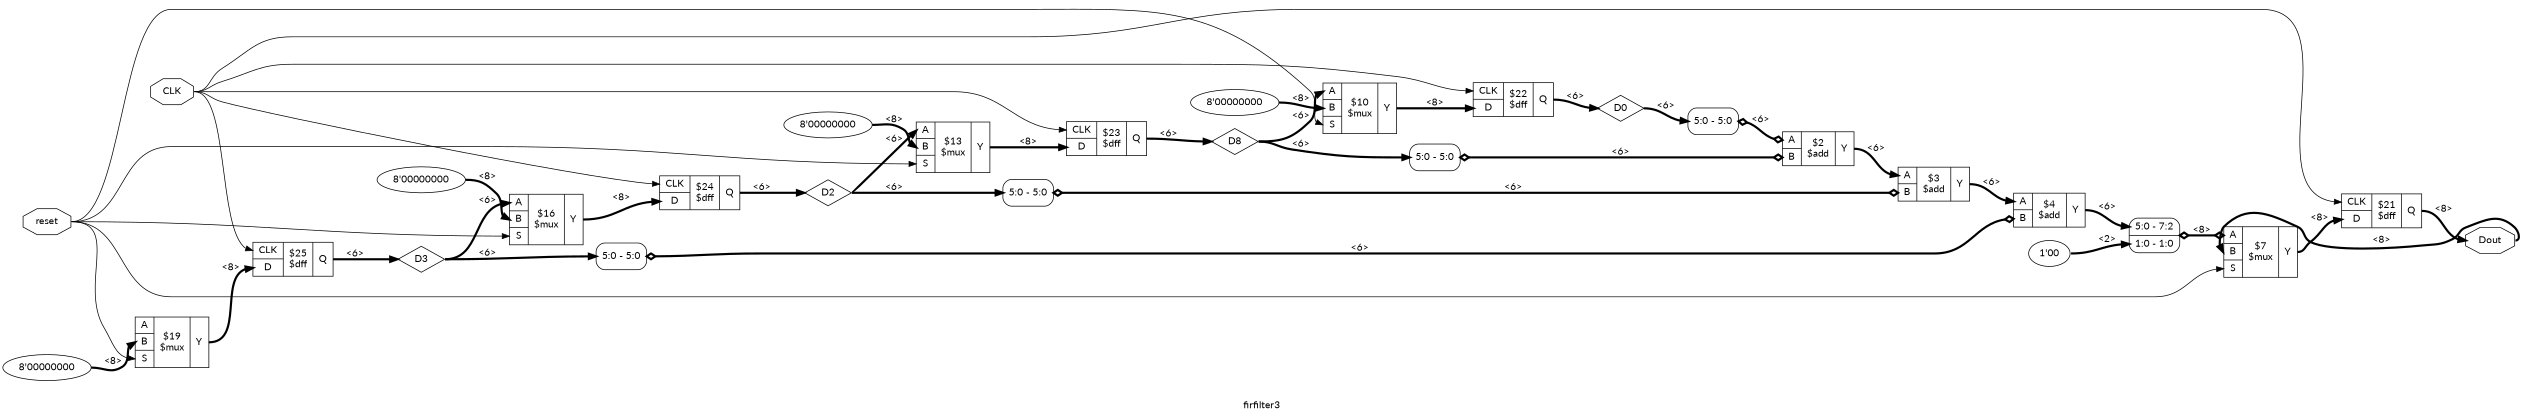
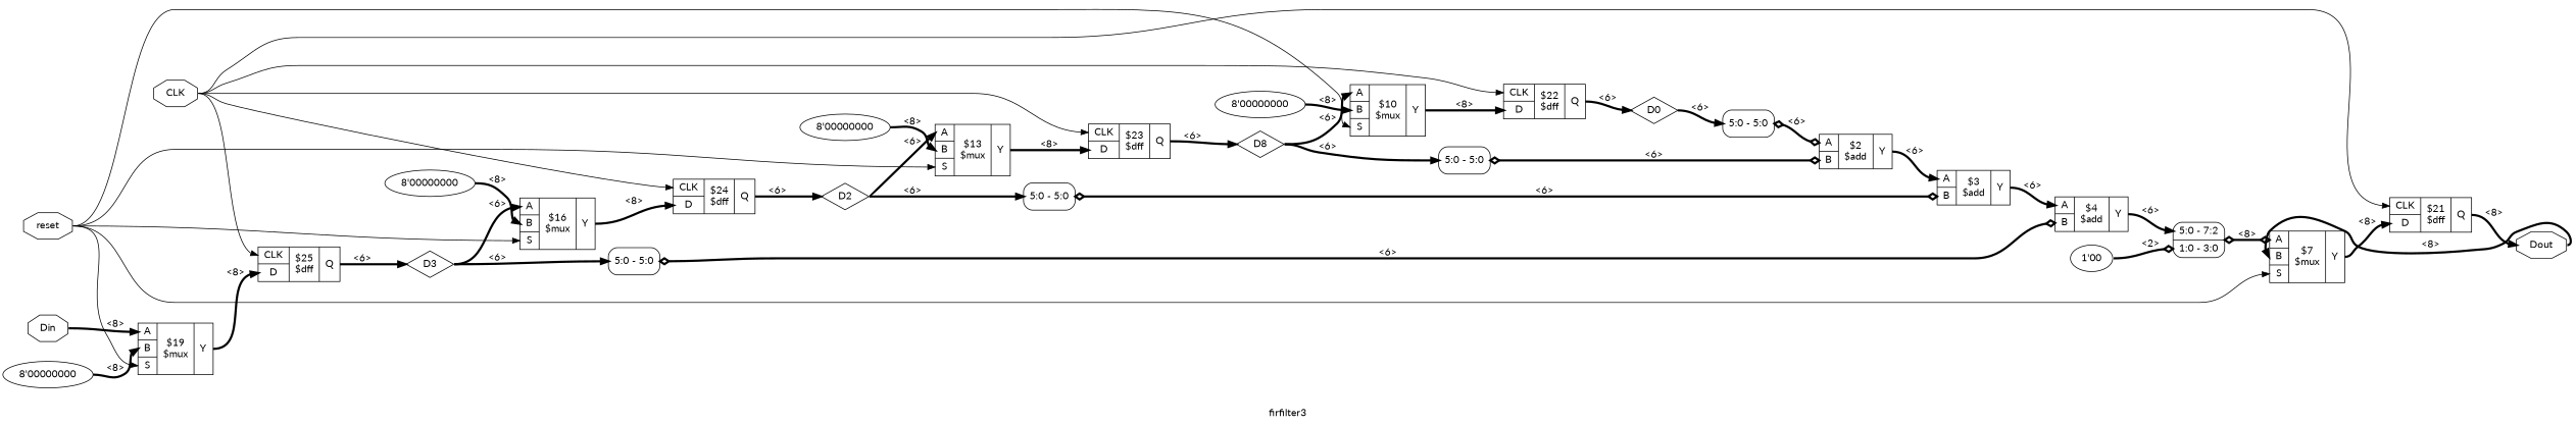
  digraph {
    fontname=Lato
    label=firfilter3
    rankdir=LR
    remincross=true
    node [fontname=Lato shape=record]
    edge [color=black fontname=Lato headport="p24:w" style="setlinewidth(3)" tailport=e]
    n1 [color=black fontcolor=black label=D3 shape=diamond]
    n2 [label="{{<p24> A|<p25> B|<p26> S}|$16\n$mux|{<p27> Y}}"]
    n3 [label="<s0> 5:0 - 5:0 " style=rounded]
    n4 [label="{{<p17> CLK|<p18> D}|$24\n$dff|{<p19> Q}}"]
    n5 [label="{{<p24> A|<p25> B}|$4\n$add|{<p27> Y}}"]
    n6 [color=black fontcolor=black label=D2 shape=diamond]
    n7 [label="{{<p24> A|<p25> B|<p26> S}|$13\n$mux|{<p27> Y}}"]
    n8 [label="<s0> 5:0 - 5:0 " style=rounded]
    n9 [label="{{<p17> CLK|<p18> D}|$23\n$dff|{<p19> Q}}"]
    n10 [label="{{<p24> A|<p25> B}|$3\n$add|{<p27> Y}}"]
    n11 [color=black fontcolor=black label=D8 shape=diamond]
    n12 [label="{{<p24> A|<p25> B|<p26> S}|$10\n$mux|{<p27> Y}}"]
    n13 [label="<s0> 5:0 - 5:0 " style=rounded]
    n14 [label="{{<p17> CLK|<p18> D}|$22\n$dff|{<p19> Q}}"]
    n15 [label="{{<p24> A|<p25> B}|$2\n$add|{<p27> Y}}"]
    n16 [color=black fontcolor=black label=D0 shape=diamond]
    n17 [label="<s0> 5:0 - 5:0 " style=rounded]
    n18 [color=black fontcolor=black label=Dout shape=octagon]
    n19 [label="{{<p24> A|<p25> B|<p26> S}|$7\n$mux|{<p27> Y}}"]
    n20 [label="{{<p17> CLK|<p18> D}|$21\n$dff|{<p19> Q}}"]
+   n21 [color=black fontcolor=black label=Din shape=octagon]
    n22 [label="{{<p24> A|<p25> B|<p26> S}|$19\n$mux|{<p27> Y}}"]
    n23 [label="{{<p17> CLK|<p18> D}|$25\n$dff|{<p19> Q}}"]
    n24 [color=black fontcolor=black label=reset shape=octagon]
    n25 [color=black fontcolor=black label=CLK shape=octagon]
    n26 [label="8'00000000" shape=""]
    n27 [label="8'00000000" shape=""]
    n28 [label="8'00000000" shape=""]
    n29 [label="8'00000000" shape=""]
    n30 [label="1'00" shape=""]
-   n31 [label="<s1> 5:0 - 7:2 |<s0> 1:0 - 1:0 " style=rounded]
+   n31 [label="<s1> 5:0 - 7:2 |<s0> 1:0 - 3:0 " style=rounded]
    n1 -> n2 [label="<6>"]
    n1 -> n3 [headport="s0:w" label="<6>"]
    n2 -> n4 [headport="p18:w" label="<8>" tailport="p27:e"]
    n3 -> n5 [arrowhead=odiamond arrowtail=odiamond dir=both headport="p25:w" label="<6>"]
    n4 -> n6 [headport=w label="<6>" tailport="p19:e"]
    n5 -> n31 [headport="s1:w" label="<6>" tailport="p27:e"]
    n6 -> n7 [label="<6>"]
    n6 -> n8 [headport="s0:w" label="<6>"]
    n7 -> n9 [headport="p18:w" label="<8>" tailport="p27:e"]
    n8 -> n10 [arrowhead=odiamond arrowtail=odiamond dir=both headport="p25:w" label="<6>"]
    n9 -> n11 [headport=w label="<6>" tailport="p19:e"]
    n10 -> n5 [label="<6>" tailport="p27:e"]
    n11 -> n12 [label="<6>"]
    n11 -> n13 [headport="s0:w" label="<6>"]
    n12 -> n14 [headport="p18:w" label="<8>" tailport="p27:e"]
    n13 -> n15 [arrowhead=odiamond arrowtail=odiamond dir=both headport="p25:w" label="<6>"]
    n14 -> n16 [headport=w label="<6>" tailport="p19:e"]
    n15 -> n10 [label="<6>" tailport="p27:e"]
    n16 -> n17 [headport="s0:w" label="<6>"]
    n17 -> n15 [arrowhead=odiamond arrowtail=odiamond dir=both label="<6>"]
    n18 -> n19 [headport="p25:w" label="<8>"]
    n19 -> n20 [headport="p18:w" label="<8>" tailport="p27:e"]
    n20 -> n18 [headport=w label="<8>" tailport="p19:e"]
+   n21 -> n22 [label="<8>"]
    n22 -> n23 [headport="p18:w" label="<8>" tailport="p27:e"]
    n23 -> n1 [headport=w label="<6>" tailport="p19:e"]
    n24 -> n2 [headport="p26:w" style=""]
    n24 -> n7 [headport="p26:w" style=""]
    n24 -> n12 [headport="p26:w" style=""]
    n24 -> n19 [headport="p26:w" style=""]
    n24 -> n22 [headport="p26:w" style=""]
    n25 -> n4 [headport="p17:w" style=""]
    n25 -> n9 [headport="p17:w" style=""]
    n25 -> n14 [headport="p17:w" style=""]
    n25 -> n20 [headport="p17:w" style=""]
    n25 -> n23 [headport="p17:w" style=""]
    n26 -> n22 [headport="p25:w" label="<8>"]
    n27 -> n2 [headport="p25:w" label="<8>"]
    n28 -> n7 [headport="p25:w" label="<8>"]
    n29 -> n12 [headport="p25:w" label="<8>"]
-   n30 -> n31 [headport="s0:w" label="<2>"]
+   n30 -> n31 [headport="s0:w" label="<2>" arrowhead=odiamond]
    n31 -> n19 [arrowhead=odiamond arrowtail=odiamond dir=both label="<8>"]
  }
